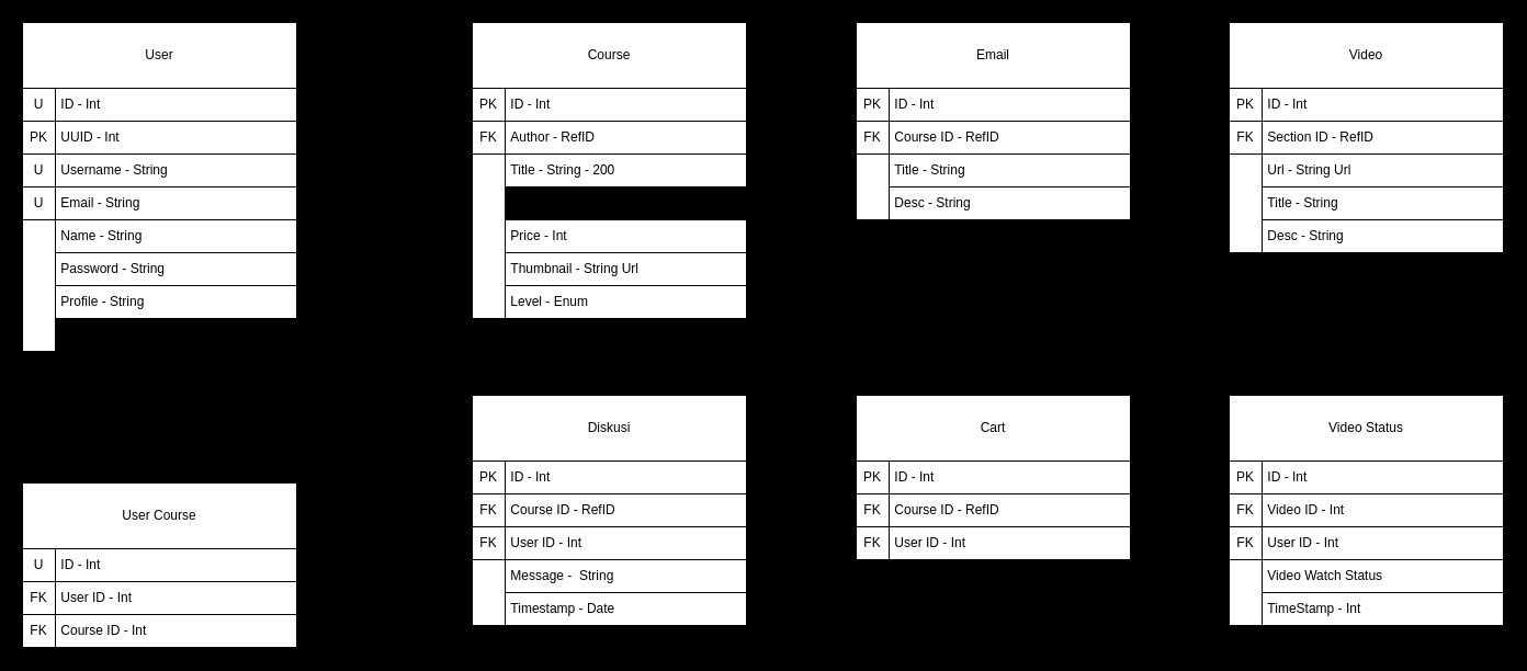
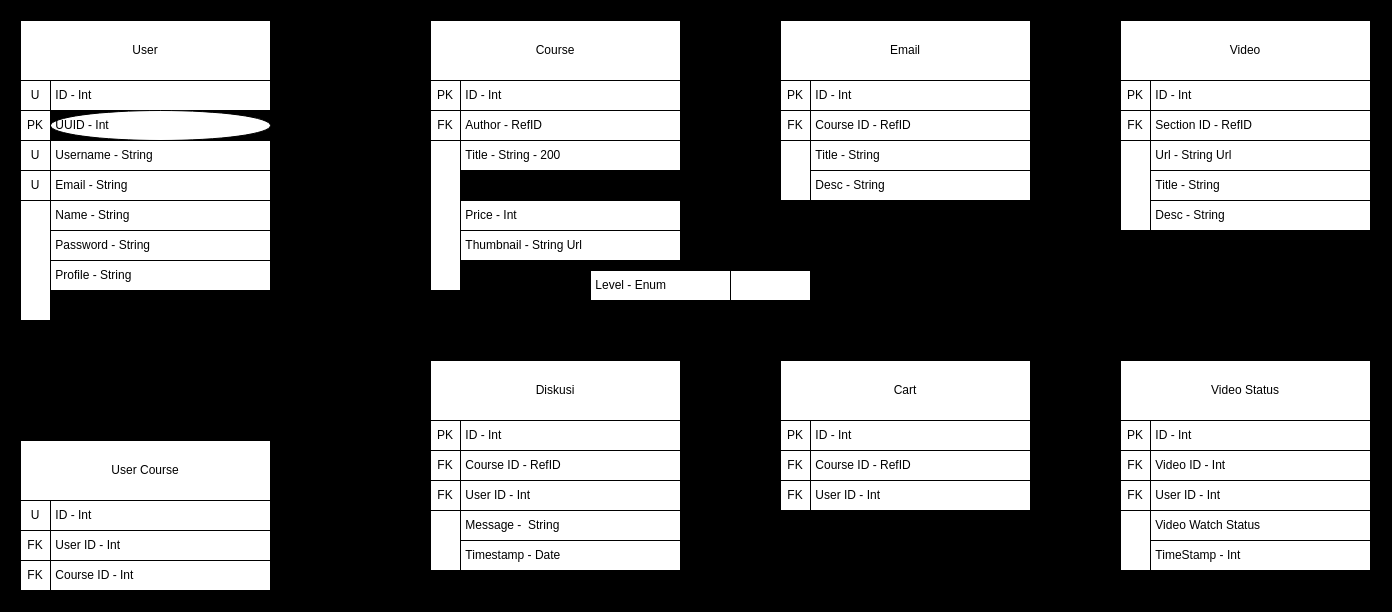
  <mxCell id="0" />
  <mxCell id="1" parent="0" />
  <mxCell id="2" value="User" style="whiteSpace=wrap;html=1;arcSize=0;rounded=0;" vertex="1" parent="1"><mxGeometry x="20" y="20" width="250" height="60" as="geometry" /></mxCell>
  <mxCell id="3" value="&amp;nbsp;ID - Int" style="rounded=1;whiteSpace=wrap;html=1;arcSize=0;align=left;strokeColor=default;" vertex="1" parent="1"><mxGeometry x="50" y="80" width="220" height="30" as="geometry" /></mxCell>
- <mxCell id="4" value="&amp;nbsp;UUID - Int" style="rounded=1;whiteSpace=wrap;html=1;arcSize=0;align=left;strokeColor=default;" vertex="1" parent="1"><mxGeometry x="50" y="110" width="220" height="30" as="geometry" /></mxCell>
+ <mxCell id="4" value="&amp;nbsp;UUID - Int" style="ellipse;whiteSpace=wrap;html=1;arcSize=0;align=left;strokeColor=default;" vertex="1" parent="1"><mxGeometry x="50" y="110" width="220" height="30" as="geometry" /></mxCell>
  <mxCell id="5" value="&amp;nbsp;Username - String " style="rounded=1;whiteSpace=wrap;html=1;arcSize=0;align=left;strokeColor=default;" vertex="1" parent="1"><mxGeometry x="50" y="140" width="220" height="30" as="geometry" /></mxCell>
  <mxCell id="6" value="&amp;nbsp;Email - String " style="rounded=1;whiteSpace=wrap;html=1;arcSize=0;align=left;strokeColor=default;" vertex="1" parent="1"><mxGeometry x="50" y="170" width="220" height="30" as="geometry" /></mxCell>
  <mxCell id="7" value="PK" style="rounded=0;whiteSpace=wrap;html=1;strokeColor=default;" vertex="1" parent="1"><mxGeometry x="20" y="110" width="30" height="30" as="geometry" /></mxCell>
  <mxCell id="8" value="U" style="rounded=0;whiteSpace=wrap;html=1;strokeColor=default;" vertex="1" parent="1"><mxGeometry x="20" y="80" width="30" height="30" as="geometry" /></mxCell>
  <mxCell id="9" value="&amp;nbsp;Name - String " style="rounded=1;whiteSpace=wrap;html=1;arcSize=0;align=left;strokeColor=default;" vertex="1" parent="1"><mxGeometry x="50" y="200" width="220" height="30" as="geometry" /></mxCell>
  <mxCell id="10" value="&amp;nbsp;Password - String " style="rounded=1;whiteSpace=wrap;html=1;arcSize=0;align=left;strokeColor=default;" vertex="1" parent="1"><mxGeometry x="50" y="230" width="220" height="30" as="geometry" /></mxCell>
  <mxCell id="11" value="" style="rounded=0;whiteSpace=wrap;html=1;strokeColor=default;" vertex="1" parent="1"><mxGeometry x="20" y="200" width="30" height="120" as="geometry" /></mxCell>
  <mxCell id="12" value="Course" style="rounded=1;whiteSpace=wrap;html=1;arcSize=0;" vertex="1" parent="1"><mxGeometry x="430" y="20" width="250" height="60" as="geometry" /></mxCell>
  <mxCell id="13" value="U" style="rounded=0;whiteSpace=wrap;html=1;strokeColor=default;" vertex="1" parent="1"><mxGeometry x="20" y="140" width="30" height="30" as="geometry" /></mxCell>
  <mxCell id="14" value="U" style="rounded=0;whiteSpace=wrap;html=1;strokeColor=default;" vertex="1" parent="1"><mxGeometry x="20" y="170" width="30" height="30" as="geometry" /></mxCell>
  <mxCell id="15" value="&amp;nbsp;ID - Int" style="rounded=1;whiteSpace=wrap;html=1;arcSize=0;align=left;strokeColor=default;" vertex="1" parent="1"><mxGeometry x="460" y="80" width="220" height="30" as="geometry" /></mxCell>
  <mxCell id="16" value="PK" style="rounded=0;whiteSpace=wrap;html=1;strokeColor=default;" vertex="1" parent="1"><mxGeometry x="430" y="80" width="30" height="30" as="geometry" /></mxCell>
  <mxCell id="17" value="&amp;nbsp;Title - String - 200" style="rounded=1;whiteSpace=wrap;html=1;arcSize=0;align=left;strokeColor=default;" vertex="1" parent="1"><mxGeometry x="460" y="140" width="220" height="30" as="geometry" /></mxCell>
  <mxCell id="18" value="&amp;nbsp;Author - RefID" style="rounded=1;whiteSpace=wrap;html=1;arcSize=0;align=left;strokeColor=default;" vertex="1" parent="1"><mxGeometry x="460" y="110" width="220" height="30" as="geometry" /></mxCell>
  <mxCell id="19" style="edgeStyle=orthogonalEdgeStyle;html=1;exitX=0;exitY=0.5;exitDx=0;exitDy=0;entryX=1;entryY=0.5;entryDx=0;entryDy=0;elbow=vertical;jumpStyle=line;" edge="1" parent="1" source="20" target="3"><mxGeometry relative="1" as="geometry"><Array as="points"><mxPoint x="320" y="125" /><mxPoint x="320" y="95" /></Array></mxGeometry></mxCell>
  <mxCell id="20" value="FK" style="rounded=0;whiteSpace=wrap;html=1;strokeColor=default;" vertex="1" parent="1"><mxGeometry x="430" y="110" width="30" height="30" as="geometry" /></mxCell>
  <mxCell id="21" value="&amp;nbsp;Price - Int" style="rounded=1;whiteSpace=wrap;html=1;arcSize=0;align=left;strokeColor=default;" vertex="1" parent="1"><mxGeometry x="460" y="200" width="220" height="30" as="geometry" /></mxCell>
  <mxCell id="22" value="" style="rounded=0;whiteSpace=wrap;html=1;strokeColor=default;" vertex="1" parent="1"><mxGeometry x="430" y="140" width="30" height="150" as="geometry" /></mxCell>
  <mxCell id="23" value="Email" style="rounded=1;whiteSpace=wrap;html=1;arcSize=0;" vertex="1" parent="1"><mxGeometry x="780" y="20" width="250" height="60" as="geometry" /></mxCell>
  <mxCell id="24" value="Video" style="rounded=1;whiteSpace=wrap;html=1;arcSize=0;" vertex="1" parent="1"><mxGeometry x="1120" y="20" width="250" height="60" as="geometry" /></mxCell>
  <mxCell id="25" value="&amp;nbsp;Thumbnail - String Url" style="rounded=1;whiteSpace=wrap;html=1;arcSize=0;align=left;strokeColor=default;" vertex="1" parent="1"><mxGeometry x="460" y="230" width="220" height="30" as="geometry" /></mxCell>
- <mxCell id="26" value="&amp;nbsp;Level - Enum" style="rounded=1;whiteSpace=wrap;html=1;arcSize=0;align=left;strokeColor=default;" vertex="1" parent="1"><mxGeometry x="460" y="260" width="220" height="30" as="geometry" /></mxCell>
+ <mxCell id="26" value="&amp;nbsp;Level - Enum" style="rounded=1;whiteSpace=wrap;html=1;arcSize=0;align=left;strokeColor=default;" vertex="1" parent="1"><mxGeometry x="590" y="270" width="220" height="30" as="geometry" /></mxCell>
  <mxCell id="27" value="&amp;nbsp;ID - Int" style="rounded=1;whiteSpace=wrap;html=1;arcSize=0;align=left;strokeColor=default;" vertex="1" parent="1"><mxGeometry x="810" y="80" width="220" height="30" as="geometry" /></mxCell>
  <mxCell id="28" value="&amp;nbsp;Course ID - RefID" style="rounded=1;whiteSpace=wrap;html=1;arcSize=0;align=left;strokeColor=default;" vertex="1" parent="1"><mxGeometry x="810" y="110" width="220" height="30" as="geometry" /></mxCell>
  <mxCell id="29" style="edgeStyle=orthogonalEdgeStyle;html=1;exitX=0;exitY=0.5;exitDx=0;exitDy=0;entryX=1;entryY=0.5;entryDx=0;entryDy=0;elbow=vertical;jumpStyle=line;" edge="1" parent="1" source="30" target="15"><mxGeometry relative="1" as="geometry"><Array as="points"><mxPoint x="710" y="125" /><mxPoint x="710" y="95" /></Array></mxGeometry></mxCell>
  <mxCell id="30" value="FK" style="rounded=0;whiteSpace=wrap;html=1;strokeColor=default;" vertex="1" parent="1"><mxGeometry x="780" y="110" width="30" height="30" as="geometry" /></mxCell>
  <mxCell id="31" value="PK" style="rounded=0;whiteSpace=wrap;html=1;strokeColor=default;" vertex="1" parent="1"><mxGeometry x="780" y="80" width="30" height="30" as="geometry" /></mxCell>
  <mxCell id="32" value="&amp;nbsp;Title - String" style="rounded=1;whiteSpace=wrap;html=1;arcSize=0;align=left;strokeColor=default;" vertex="1" parent="1"><mxGeometry x="810" y="140" width="220" height="30" as="geometry" /></mxCell>
  <mxCell id="33" value="&amp;nbsp;Desc - String" style="rounded=1;whiteSpace=wrap;html=1;arcSize=0;align=left;strokeColor=default;" vertex="1" parent="1"><mxGeometry x="810" y="170" width="220" height="30" as="geometry" /></mxCell>
  <mxCell id="34" value="" style="rounded=0;whiteSpace=wrap;html=1;strokeColor=default;" vertex="1" parent="1"><mxGeometry x="780" y="140" width="30" height="60" as="geometry" /></mxCell>
  <mxCell id="35" value="&amp;nbsp;Url - String Url" style="rounded=1;whiteSpace=wrap;html=1;arcSize=0;align=left;strokeColor=default;" vertex="1" parent="1"><mxGeometry x="1150" y="140" width="220" height="30" as="geometry" /></mxCell>
  <mxCell id="36" style="edgeStyle=orthogonalEdgeStyle;html=1;exitX=0;exitY=0.5;exitDx=0;exitDy=0;entryX=1;entryY=0.5;entryDx=0;entryDy=0;elbow=vertical;jumpStyle=line;" edge="1" parent="1" source="37" target="27"><mxGeometry relative="1" as="geometry" /></mxCell>
  <mxCell id="37" value="FK" style="rounded=0;whiteSpace=wrap;html=1;strokeColor=default;" vertex="1" parent="1"><mxGeometry x="1120" y="110" width="30" height="30" as="geometry" /></mxCell>
  <mxCell id="38" value="&amp;nbsp;Title - String" style="rounded=1;whiteSpace=wrap;html=1;arcSize=0;align=left;strokeColor=default;" vertex="1" parent="1"><mxGeometry x="1150" y="170" width="220" height="30" as="geometry" /></mxCell>
  <mxCell id="39" value="&amp;nbsp;Desc - String" style="rounded=1;whiteSpace=wrap;html=1;arcSize=0;align=left;strokeColor=default;" vertex="1" parent="1"><mxGeometry x="1150" y="200" width="220" height="30" as="geometry" /></mxCell>
  <mxCell id="40" value="" style="rounded=0;whiteSpace=wrap;html=1;strokeColor=default;" vertex="1" parent="1"><mxGeometry x="1120" y="140" width="30" height="90" as="geometry" /></mxCell>
  <mxCell id="41" value="PK" style="rounded=0;whiteSpace=wrap;html=1;strokeColor=default;" vertex="1" parent="1"><mxGeometry x="1120" y="80" width="30" height="30" as="geometry" /></mxCell>
  <mxCell id="42" value="&amp;nbsp;ID - Int" style="rounded=1;whiteSpace=wrap;html=1;arcSize=0;align=left;strokeColor=default;" vertex="1" parent="1"><mxGeometry x="1150" y="80" width="220" height="30" as="geometry" /></mxCell>
  <mxCell id="43" value="&amp;nbsp;Section ID - RefID" style="rounded=1;whiteSpace=wrap;html=1;arcSize=0;align=left;strokeColor=default;" vertex="1" parent="1"><mxGeometry x="1150" y="110" width="220" height="30" as="geometry" /></mxCell>
  <mxCell id="44" value="User Course" style="rounded=1;whiteSpace=wrap;html=1;arcSize=0;" vertex="1" parent="1"><mxGeometry x="20" y="440" width="250" height="60" as="geometry" /></mxCell>
  <mxCell id="45" value="&amp;nbsp;ID - Int" style="rounded=1;whiteSpace=wrap;html=1;arcSize=0;align=left;strokeColor=default;" vertex="1" parent="1"><mxGeometry x="50" y="500" width="220" height="30" as="geometry" /></mxCell>
  <mxCell id="46" value="&amp;nbsp;User ID - Int" style="rounded=1;whiteSpace=wrap;html=1;arcSize=0;align=left;strokeColor=default;" vertex="1" parent="1"><mxGeometry x="50" y="530" width="220" height="30" as="geometry" /></mxCell>
  <mxCell id="47" value="&amp;nbsp;Course ID - Int" style="rounded=1;whiteSpace=wrap;html=1;arcSize=0;align=left;strokeColor=default;" vertex="1" parent="1"><mxGeometry x="50" y="560" width="220" height="30" as="geometry" /></mxCell>
  <mxCell id="48" style="edgeStyle=orthogonalEdgeStyle;html=1;exitX=1;exitY=0.5;exitDx=0;exitDy=0;entryX=1;entryY=0.5;entryDx=0;entryDy=0;elbow=vertical;jumpStyle=line;" edge="1" parent="1" source="46" target="3"><mxGeometry relative="1" as="geometry"><Array as="points"><mxPoint x="300" y="545" /><mxPoint x="300" y="95" /></Array></mxGeometry></mxCell>
  <mxCell id="49" value="FK" style="rounded=0;whiteSpace=wrap;html=1;strokeColor=default;" vertex="1" parent="1"><mxGeometry x="20" y="530" width="30" height="30" as="geometry" /></mxCell>
  <mxCell id="50" value="U" style="rounded=0;whiteSpace=wrap;html=1;strokeColor=default;" vertex="1" parent="1"><mxGeometry x="20" y="500" width="30" height="30" as="geometry" /></mxCell>
  <mxCell id="51" style="edgeStyle=orthogonalEdgeStyle;html=1;exitX=1;exitY=0.5;exitDx=0;exitDy=0;entryX=0;entryY=0.5;entryDx=0;entryDy=0;elbow=vertical;jumpStyle=line;" edge="1" parent="1" source="47" target="16"><mxGeometry relative="1" as="geometry"><Array as="points"><mxPoint x="380" y="575" /><mxPoint x="380" y="95" /></Array></mxGeometry></mxCell>
  <mxCell id="52" value="FK" style="rounded=0;whiteSpace=wrap;html=1;strokeColor=default;" vertex="1" parent="1"><mxGeometry x="20" y="560" width="30" height="30" as="geometry" /></mxCell>
  <mxCell id="53" value="Diskusi" style="rounded=1;whiteSpace=wrap;html=1;arcSize=0;" vertex="1" parent="1"><mxGeometry x="430" y="360" width="250" height="60" as="geometry" /></mxCell>
  <mxCell id="54" value="PK" style="rounded=0;whiteSpace=wrap;html=1;strokeColor=default;" vertex="1" parent="1"><mxGeometry x="430" y="420" width="30" height="30" as="geometry" /></mxCell>
  <mxCell id="55" value="&amp;nbsp;ID - Int" style="rounded=1;whiteSpace=wrap;html=1;arcSize=0;align=left;strokeColor=default;" vertex="1" parent="1"><mxGeometry x="460" y="420" width="220" height="30" as="geometry" /></mxCell>
  <mxCell id="56" value="&amp;nbsp;Course ID - RefID" style="rounded=1;whiteSpace=wrap;html=1;arcSize=0;align=left;strokeColor=default;" vertex="1" parent="1"><mxGeometry x="460" y="450" width="220" height="30" as="geometry" /></mxCell>
  <mxCell id="57" style="edgeStyle=orthogonalEdgeStyle;jumpStyle=line;html=1;exitX=0;exitY=0.5;exitDx=0;exitDy=0;entryX=0;entryY=0.5;entryDx=0;entryDy=0;elbow=vertical;" edge="1" parent="1" source="58" target="16"><mxGeometry relative="1" as="geometry"><Array as="points"><mxPoint x="400" y="465" /><mxPoint x="400" y="95" /></Array></mxGeometry></mxCell>
  <mxCell id="58" value="FK" style="rounded=0;whiteSpace=wrap;html=1;strokeColor=default;" vertex="1" parent="1"><mxGeometry x="430" y="450" width="30" height="30" as="geometry" /></mxCell>
  <mxCell id="59" value="&amp;nbsp;User ID - Int" style="rounded=1;whiteSpace=wrap;html=1;arcSize=0;align=left;strokeColor=default;" vertex="1" parent="1"><mxGeometry x="460" y="480" width="220" height="30" as="geometry" /></mxCell>
  <mxCell id="60" style="edgeStyle=orthogonalEdgeStyle;jumpStyle=line;html=1;exitX=0;exitY=0.5;exitDx=0;exitDy=0;entryX=1;entryY=0.5;entryDx=0;entryDy=0;elbow=vertical;" edge="1" parent="1" source="61" target="3"><mxGeometry relative="1" as="geometry"><Array as="points"><mxPoint x="360" y="495" /><mxPoint x="360" y="95" /></Array></mxGeometry></mxCell>
  <mxCell id="61" value="FK" style="rounded=0;whiteSpace=wrap;html=1;strokeColor=default;" vertex="1" parent="1"><mxGeometry x="430" y="480" width="30" height="30" as="geometry" /></mxCell>
  <mxCell id="62" value="&amp;nbsp;Message -&amp;nbsp; String" style="rounded=1;whiteSpace=wrap;html=1;arcSize=0;align=left;strokeColor=default;" vertex="1" parent="1"><mxGeometry x="460" y="510" width="220" height="30" as="geometry" /></mxCell>
  <mxCell id="63" value="" style="rounded=0;whiteSpace=wrap;html=1;strokeColor=default;" vertex="1" parent="1"><mxGeometry x="430" y="510" width="30" height="60" as="geometry" /></mxCell>
  <mxCell id="64" value="&amp;nbsp;Timestamp - Date" style="rounded=1;whiteSpace=wrap;html=1;arcSize=0;align=left;strokeColor=default;" vertex="1" parent="1"><mxGeometry x="460" y="540" width="220" height="30" as="geometry" /></mxCell>
  <mxCell id="65" value="&amp;nbsp;Profile - String" style="rounded=1;whiteSpace=wrap;html=1;arcSize=0;align=left;strokeColor=default;" vertex="1" parent="1"><mxGeometry x="50" y="260" width="220" height="30" as="geometry" /></mxCell>
  <mxCell id="66" value="Cart" style="rounded=1;whiteSpace=wrap;html=1;arcSize=0;" vertex="1" parent="1"><mxGeometry x="780" y="360" width="250" height="60" as="geometry" /></mxCell>
  <mxCell id="67" value="&amp;nbsp;ID - Int" style="rounded=1;whiteSpace=wrap;html=1;arcSize=0;align=left;strokeColor=default;" vertex="1" parent="1"><mxGeometry x="810" y="420" width="220" height="30" as="geometry" /></mxCell>
  <mxCell id="68" value="&amp;nbsp;Course ID - RefID" style="rounded=1;whiteSpace=wrap;html=1;arcSize=0;align=left;strokeColor=default;" vertex="1" parent="1"><mxGeometry x="810" y="450" width="220" height="30" as="geometry" /></mxCell>
  <mxCell id="69" value="&amp;nbsp;User ID - Int" style="rounded=1;whiteSpace=wrap;html=1;arcSize=0;align=left;strokeColor=default;" vertex="1" parent="1"><mxGeometry x="810" y="480" width="220" height="30" as="geometry" /></mxCell>
  <mxCell id="70" value="PK" style="rounded=0;whiteSpace=wrap;html=1;strokeColor=default;" vertex="1" parent="1"><mxGeometry x="780" y="420" width="30" height="30" as="geometry" /></mxCell>
  <mxCell id="71" style="edgeStyle=orthogonalEdgeStyle;jumpStyle=line;html=1;exitX=0;exitY=0.5;exitDx=0;exitDy=0;entryX=1;entryY=0.5;entryDx=0;entryDy=0;elbow=vertical;" edge="1" parent="1" source="72" target="15"><mxGeometry relative="1" as="geometry" /></mxCell>
  <mxCell id="72" value="FK" style="rounded=0;whiteSpace=wrap;html=1;strokeColor=default;" vertex="1" parent="1"><mxGeometry x="780" y="450" width="30" height="30" as="geometry" /></mxCell>
  <mxCell id="73" style="edgeStyle=orthogonalEdgeStyle;jumpStyle=line;html=1;exitX=0;exitY=0.5;exitDx=0;exitDy=0;entryX=1;entryY=0.5;entryDx=0;entryDy=0;elbow=vertical;" edge="1" parent="1" source="74" target="3"><mxGeometry relative="1" as="geometry"><Array as="points"><mxPoint x="760" y="495" /><mxPoint x="760" y="330" /><mxPoint x="340" y="330" /><mxPoint x="340" y="95" /></Array></mxGeometry></mxCell>
  <mxCell id="74" value="FK" style="rounded=0;whiteSpace=wrap;html=1;strokeColor=default;" vertex="1" parent="1"><mxGeometry x="780" y="480" width="30" height="30" as="geometry" /></mxCell>
  <mxCell id="75" value="Video Status" style="rounded=1;whiteSpace=wrap;html=1;arcSize=0;" vertex="1" parent="1"><mxGeometry x="1120" y="360" width="250" height="60" as="geometry" /></mxCell>
  <mxCell id="76" value="&amp;nbsp;ID - Int" style="rounded=1;whiteSpace=wrap;html=1;arcSize=0;align=left;strokeColor=default;" vertex="1" parent="1"><mxGeometry x="1150" y="420" width="220" height="30" as="geometry" /></mxCell>
  <mxCell id="77" value="&amp;nbsp;Video ID - Int" style="rounded=1;whiteSpace=wrap;html=1;arcSize=0;align=left;strokeColor=default;" vertex="1" parent="1"><mxGeometry x="1150" y="450" width="220" height="30" as="geometry" /></mxCell>
  <mxCell id="78" value="&amp;nbsp;User ID - Int" style="rounded=1;whiteSpace=wrap;html=1;arcSize=0;align=left;strokeColor=default;" vertex="1" parent="1"><mxGeometry x="1150" y="480" width="220" height="30" as="geometry" /></mxCell>
  <mxCell id="79" style="edgeStyle=orthogonalEdgeStyle;jumpStyle=line;html=1;exitX=0;exitY=0.5;exitDx=0;exitDy=0;entryX=1;entryY=0.5;entryDx=0;entryDy=0;elbow=vertical;" edge="1" parent="1" source="80" target="3"><mxGeometry relative="1" as="geometry"><Array as="points"><mxPoint x="1080" y="495" /><mxPoint x="1080" y="310" /><mxPoint x="320" y="310" /><mxPoint x="320" y="95" /></Array></mxGeometry></mxCell>
  <mxCell id="80" value="FK" style="rounded=0;whiteSpace=wrap;html=1;strokeColor=default;" vertex="1" parent="1"><mxGeometry x="1120" y="480" width="30" height="30" as="geometry" /></mxCell>
  <mxCell id="81" style="edgeStyle=orthogonalEdgeStyle;jumpStyle=line;html=1;exitX=0;exitY=0.5;exitDx=0;exitDy=0;entryX=0;entryY=0.5;entryDx=0;entryDy=0;elbow=vertical;" edge="1" parent="1" source="82" target="41"><mxGeometry relative="1" as="geometry"><Array as="points"><mxPoint x="1100" y="465" /><mxPoint x="1100" y="95" /></Array></mxGeometry></mxCell>
  <mxCell id="82" value="FK" style="rounded=0;whiteSpace=wrap;html=1;strokeColor=default;" vertex="1" parent="1"><mxGeometry x="1120" y="450" width="30" height="30" as="geometry" /></mxCell>
  <mxCell id="83" value="PK" style="rounded=0;whiteSpace=wrap;html=1;strokeColor=default;" vertex="1" parent="1"><mxGeometry x="1120" y="420" width="30" height="30" as="geometry" /></mxCell>
  <mxCell id="84" value="&amp;nbsp;Video Watch Status" style="rounded=1;whiteSpace=wrap;html=1;arcSize=0;align=left;strokeColor=default;" vertex="1" parent="1"><mxGeometry x="1150" y="510" width="220" height="30" as="geometry" /></mxCell>
  <mxCell id="85" value="&amp;nbsp;TimeStamp - Int" style="rounded=1;whiteSpace=wrap;html=1;arcSize=0;align=left;strokeColor=default;" vertex="1" parent="1"><mxGeometry x="1150" y="540" width="220" height="30" as="geometry" /></mxCell>
  <mxCell id="86" value="" style="rounded=0;whiteSpace=wrap;html=1;strokeColor=default;" vertex="1" parent="1"><mxGeometry x="1120" y="510" width="30" height="60" as="geometry" /></mxCell>
